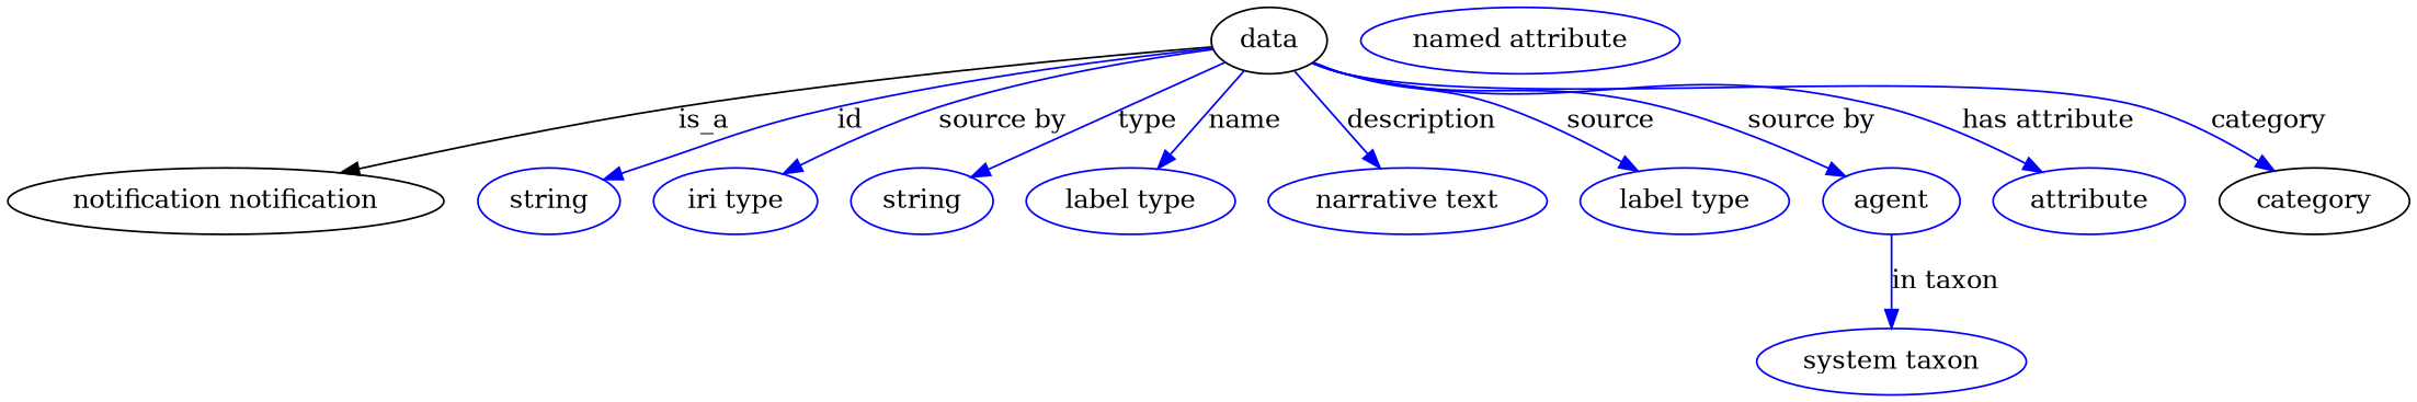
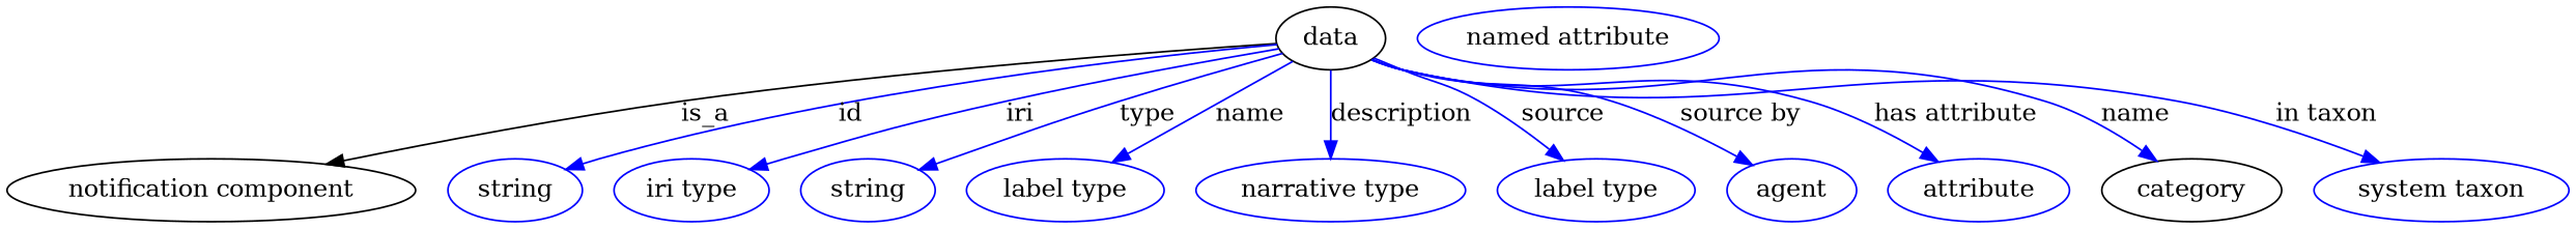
  digraph {
    node [color=blue]
    edge [color=blue style=solid]
    n1 [height=0.5 label=data width=0.86659 color=""]
-   "notification component" [height=0.5 width=3.2497 label="notification notification" color=""]
+   "notification component" [height=0.5 width=3.2497 color=""]
    n3 [height=0.5 label=string width=1.0652]
    n4 [height=0.5 label="iri type" width=1.2277]
    n5 [height=0.5 label=string width=1.0652]
    n6 [height=0.5 label="label type" width=1.5707]
-   n7 [height=0.5 label="narrative text" width=2.0943]
+   n7 [height=0.5 label="narrative type" width=2.0943]
    n8 [height=0.5 label="label type" width=1.5707]
    n9 [height=0.5 label=agent width=1.0291]
    n10 [height=0.5 label=attribute width=1.4443]
    category [height=0.5 width=1.4263 color=""]
    n12 [height=0.5 label="system taxon" width=2.022]
    n13 [height=0.5 label="named attribute" width=1.9318]
    n1 -> "notification component" [label=is_a color="" style=""]
    n1 -> n3 [label=id]
-   n1 -> n4 [label="source by"]
+   n1 -> n4 [label=iri]
    n1 -> n5 [label=type]
    n1 -> n6 [label=name]
    n1 -> n7 [label=description]
    n1 -> n8 [label=source]
    n1 -> n9 [label="source by"]
    n1 -> n10 [label="has attribute"]
-   n1 -> category [label=category]
-   n9 -> n12 [label="in taxon"]
+   n1 -> category [label=name]
+   n1 -> n12 [label="in taxon"]
  }
